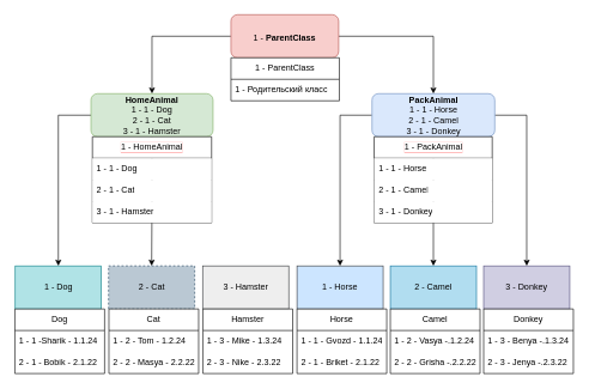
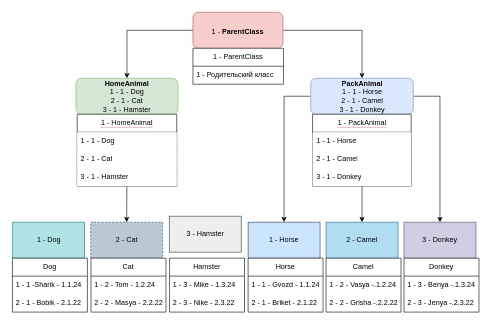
  <mxCell id="0" />
  <mxCell id="1" parent="0" />
  <mxCell id="2" style="edgeStyle=orthogonalEdgeStyle;rounded=0;orthogonalLoop=1;jettySize=auto;html=1;exitX=0;exitY=0.5;exitDx=0;exitDy=0;entryX=0.5;entryY=0;entryDx=0;entryDy=0;" parent="1" source="4" target="7" edge="1"><mxGeometry relative="1" as="geometry" /></mxCell>
  <mxCell id="3" style="edgeStyle=orthogonalEdgeStyle;rounded=0;orthogonalLoop=1;jettySize=auto;html=1;exitX=1;exitY=0.5;exitDx=0;exitDy=0;entryX=0.5;entryY=0;entryDx=0;entryDy=0;" parent="1" source="4" target="11" edge="1"><mxGeometry relative="1" as="geometry" /></mxCell>
  <mxCell id="4" value="1 -&amp;nbsp;&lt;b&gt;ParentClass&lt;/b&gt;&lt;span style=&quot;font-size:12.0pt;line-height:107%;font-family:&amp;quot;Calibri&amp;quot;,sans-serif;&lt;br/&gt;mso-ascii-theme-font:minor-latin;mso-fareast-font-family:IBMPlexSans-Regular;&lt;br/&gt;mso-hansi-theme-font:minor-latin;mso-bidi-theme-font:minor-latin;color:#C00000;&lt;br/&gt;mso-ansi-language:EN-US;mso-fareast-language:EN-US;mso-bidi-language:AR-SA&quot; lang=&quot;EN-US&quot;&gt;&lt;/span&gt;" style="rounded=1;whiteSpace=wrap;html=1;fillColor=#f8cecc;strokeColor=#b85450;" parent="1" vertex="1"><mxGeometry x="321" y="20" width="150" height="60" as="geometry" /></mxCell>
- <mxCell id="5" style="edgeStyle=orthogonalEdgeStyle;rounded=0;orthogonalLoop=1;jettySize=auto;html=1;exitX=0;exitY=0.5;exitDx=0;exitDy=0;entryX=0.5;entryY=0;entryDx=0;entryDy=0;" parent="1" source="7" target="12" edge="1"><mxGeometry relative="1" as="geometry" /></mxCell>
  <mxCell id="6" style="edgeStyle=orthogonalEdgeStyle;rounded=0;orthogonalLoop=1;jettySize=auto;html=1;exitX=0.5;exitY=1;exitDx=0;exitDy=0;entryX=0.5;entryY=0;entryDx=0;entryDy=0;" parent="1" source="7" target="13" edge="1"><mxGeometry relative="1" as="geometry" /></mxCell>
  <mxCell id="7" value="&lt;b&gt;HomeAnimal&lt;/b&gt;&lt;br&gt;1 - 1 - Dog&lt;br&gt;2 - 1 - Cat&lt;br&gt;3 - 1 - Hamster" style="rounded=1;whiteSpace=wrap;html=1;fillColor=#d5e8d4;strokeColor=#82b366;" parent="1" vertex="1"><mxGeometry x="126" y="130" width="170" height="60" as="geometry" /></mxCell>
  <mxCell id="8" style="edgeStyle=orthogonalEdgeStyle;rounded=0;orthogonalLoop=1;jettySize=auto;html=1;exitX=0;exitY=0.5;exitDx=0;exitDy=0;entryX=0.5;entryY=0;entryDx=0;entryDy=0;" parent="1" source="11" target="15" edge="1"><mxGeometry relative="1" as="geometry" /></mxCell>
  <mxCell id="9" style="edgeStyle=orthogonalEdgeStyle;rounded=0;orthogonalLoop=1;jettySize=auto;html=1;exitX=1;exitY=0.5;exitDx=0;exitDy=0;entryX=0.5;entryY=0;entryDx=0;entryDy=0;" parent="1" source="11" target="17" edge="1"><mxGeometry relative="1" as="geometry" /></mxCell>
  <mxCell id="10" style="edgeStyle=orthogonalEdgeStyle;rounded=0;orthogonalLoop=1;jettySize=auto;html=1;exitX=0.5;exitY=1;exitDx=0;exitDy=0;entryX=0.5;entryY=0;entryDx=0;entryDy=0;" parent="1" source="11" target="16" edge="1"><mxGeometry relative="1" as="geometry" /></mxCell>
  <mxCell id="11" value="&lt;b&gt;PackAnimal&lt;/b&gt;&lt;br&gt;1 - 1 - Horse&lt;br&gt;2 - 1 - Camel&lt;br&gt;3 - 1 - Donkey" style="rounded=1;whiteSpace=wrap;html=1;fillColor=#dae8fc;strokeColor=#6c8ebf;" parent="1" vertex="1"><mxGeometry x="517.5" y="130" width="171" height="60" as="geometry" /></mxCell>
  <mxCell id="12" value="1 - Dog" style="rounded=0;whiteSpace=wrap;html=1;fillColor=#b0e3e6;strokeColor=#0e8088;" parent="1" vertex="1"><mxGeometry x="20.5" y="370" width="120" height="60" as="geometry" /></mxCell>
  <mxCell id="13" value="2 - Cat" style="rounded=0;whiteSpace=wrap;html=1;fillColor=#bac8d3;strokeColor=#23445d;dashed=1;" parent="1" vertex="1"><mxGeometry x="150.5" y="370" width="120" height="60" as="geometry" /></mxCell>
- <mxCell id="14" value="3 - Hamster" style="rounded=0;whiteSpace=wrap;html=1;fillColor=#eeeeee;strokeColor=#36393d;" parent="1" vertex="1"><mxGeometry x="281.5" y="370" width="120" height="60" as="geometry" /></mxCell>
+ <mxCell id="14" value="3 - Hamster" style="rounded=0;whiteSpace=wrap;html=1;fillColor=#eeeeee;strokeColor=#36393d;" parent="1" vertex="1"><mxGeometry x="281.5" y="360" width="120" height="60" as="geometry" /></mxCell>
  <mxCell id="15" value="1 - Horse" style="rounded=0;whiteSpace=wrap;html=1;fillColor=#cce5ff;strokeColor=#36393d;" parent="1" vertex="1"><mxGeometry x="413" y="370" width="120" height="60" as="geometry" /></mxCell>
  <mxCell id="16" value="2 - Camel" style="rounded=0;whiteSpace=wrap;html=1;fillColor=#b1ddf0;strokeColor=#10739e;" parent="1" vertex="1"><mxGeometry x="543" y="370" width="120" height="60" as="geometry" /></mxCell>
  <mxCell id="17" value="3 - Donkey" style="rounded=0;whiteSpace=wrap;html=1;fillColor=#d0cee2;strokeColor=#56517e;" parent="1" vertex="1"><mxGeometry x="673" y="370" width="120" height="60" as="geometry" /></mxCell>
  <mxCell id="18" value="&lt;span style=&quot;background-color: rgb(255, 255, 255);&quot;&gt;1 - HomeAnimal&lt;/span&gt;" style="swimlane;fontStyle=0;childLayout=stackLayout;horizontal=1;startSize=30;horizontalStack=0;resizeParent=1;resizeParentMax=0;resizeLast=0;collapsible=1;marginBottom=0;whiteSpace=wrap;html=1;labelBackgroundColor=#FF9999;fillColor=#FFFFFF;" parent="1" vertex="1"><mxGeometry x="128" y="190" width="166" height="120" as="geometry"><mxRectangle x="159.5" y="220" width="110" height="30" as="alternateBounds" /></mxGeometry></mxCell>
  <mxCell id="19" value="1 - 1 - Dog" style="text;strokeColor=none;fillColor=default;align=left;verticalAlign=middle;spacingLeft=4;spacingRight=4;overflow=hidden;points=[[0,0.5],[1,0.5]];portConstraint=eastwest;rotatable=0;whiteSpace=wrap;html=1;" parent="18" vertex="1"><mxGeometry y="30" width="166" height="30" as="geometry" /></mxCell>
  <mxCell id="20" value="2 - 1 - Cat" style="text;strokeColor=none;fillColor=default;align=left;verticalAlign=middle;spacingLeft=4;spacingRight=4;overflow=hidden;points=[[0,0.5],[1,0.5]];portConstraint=eastwest;rotatable=0;whiteSpace=wrap;html=1;" parent="18" vertex="1"><mxGeometry y="60" width="166" height="30" as="geometry" /></mxCell>
  <mxCell id="21" value="3 - 1 - Hamster" style="text;strokeColor=none;fillColor=default;align=left;verticalAlign=middle;spacingLeft=4;spacingRight=4;overflow=hidden;points=[[0,0.5],[1,0.5]];portConstraint=eastwest;rotatable=0;whiteSpace=wrap;html=1;" parent="18" vertex="1"><mxGeometry y="90" width="166" height="30" as="geometry" /></mxCell>
  <mxCell id="22" value="&lt;span style=&quot;background-color: rgb(255, 255, 255);&quot;&gt;1 - PackAnimal&lt;/span&gt;" style="swimlane;fontStyle=0;childLayout=stackLayout;horizontal=1;startSize=30;horizontalStack=0;resizeParent=1;resizeParentMax=0;resizeLast=0;collapsible=1;marginBottom=0;whiteSpace=wrap;html=1;labelBackgroundColor=#FF9999;fillColor=default;" parent="1" vertex="1"><mxGeometry x="520.5" y="190" width="164.5" height="120" as="geometry" /></mxCell>
  <mxCell id="23" value="1 - 1 - Horse" style="text;strokeColor=none;fillColor=default;align=left;verticalAlign=middle;spacingLeft=4;spacingRight=4;overflow=hidden;points=[[0,0.5],[1,0.5]];portConstraint=eastwest;rotatable=0;whiteSpace=wrap;html=1;" parent="22" vertex="1"><mxGeometry y="30" width="164.5" height="30" as="geometry" /></mxCell>
  <mxCell id="24" value="2 - 1 - Camel" style="text;strokeColor=none;fillColor=default;align=left;verticalAlign=middle;spacingLeft=4;spacingRight=4;overflow=hidden;points=[[0,0.5],[1,0.5]];portConstraint=eastwest;rotatable=0;whiteSpace=wrap;html=1;" parent="22" vertex="1"><mxGeometry y="60" width="164.5" height="30" as="geometry" /></mxCell>
  <mxCell id="25" value="3 - 1 - Donkey" style="text;strokeColor=none;fillColor=default;align=left;verticalAlign=middle;spacingLeft=4;spacingRight=4;overflow=hidden;points=[[0,0.5],[1,0.5]];portConstraint=eastwest;rotatable=0;whiteSpace=wrap;html=1;" parent="22" vertex="1"><mxGeometry y="90" width="164.5" height="30" as="geometry" /></mxCell>
  <mxCell id="26" value="Dog" style="swimlane;fontStyle=0;childLayout=stackLayout;horizontal=1;startSize=30;horizontalStack=0;resizeParent=1;resizeParentMax=0;resizeLast=0;collapsible=1;marginBottom=0;whiteSpace=wrap;html=1;labelBackgroundColor=none;fillColor=default;" parent="1" vertex="1"><mxGeometry x="20" y="430" width="125" height="90" as="geometry" /></mxCell>
  <mxCell id="27" value="1 - 1 -Sharik - 1.1.24" style="text;strokeColor=none;fillColor=none;align=left;verticalAlign=middle;spacingLeft=4;spacingRight=4;overflow=hidden;points=[[0,0.5],[1,0.5]];portConstraint=eastwest;rotatable=0;whiteSpace=wrap;html=1;" parent="26" vertex="1"><mxGeometry y="30" width="125" height="30" as="geometry" /></mxCell>
  <mxCell id="28" value="2 - 1 - Bobik - 2.1.22" style="text;strokeColor=none;fillColor=none;align=left;verticalAlign=middle;spacingLeft=4;spacingRight=4;overflow=hidden;points=[[0,0.5],[1,0.5]];portConstraint=eastwest;rotatable=0;whiteSpace=wrap;html=1;" parent="26" vertex="1"><mxGeometry y="60" width="125" height="30" as="geometry" /></mxCell>
  <mxCell id="29" value="Cat" style="swimlane;fontStyle=0;childLayout=stackLayout;horizontal=1;startSize=30;horizontalStack=0;resizeParent=1;resizeParentMax=0;resizeLast=0;collapsible=1;marginBottom=0;whiteSpace=wrap;html=1;labelBackgroundColor=none;fillColor=default;" parent="1" vertex="1"><mxGeometry x="151" y="430" width="125" height="90" as="geometry" /></mxCell>
  <mxCell id="30" value="1 - 2 - Tom - 1.2.24" style="text;strokeColor=none;fillColor=none;align=left;verticalAlign=middle;spacingLeft=4;spacingRight=4;overflow=hidden;points=[[0,0.5],[1,0.5]];portConstraint=eastwest;rotatable=0;whiteSpace=wrap;html=1;" parent="29" vertex="1"><mxGeometry y="30" width="125" height="30" as="geometry" /></mxCell>
  <mxCell id="31" value="2 - 2 - Masya - 2.2.22" style="text;strokeColor=none;fillColor=none;align=left;verticalAlign=middle;spacingLeft=4;spacingRight=4;overflow=hidden;points=[[0,0.5],[1,0.5]];portConstraint=eastwest;rotatable=0;whiteSpace=wrap;html=1;" parent="29" vertex="1"><mxGeometry y="60" width="125" height="30" as="geometry" /></mxCell>
  <mxCell id="32" value="Hamster" style="swimlane;fontStyle=0;childLayout=stackLayout;horizontal=1;startSize=30;horizontalStack=0;resizeParent=1;resizeParentMax=0;resizeLast=0;collapsible=1;marginBottom=0;whiteSpace=wrap;html=1;labelBackgroundColor=none;fillColor=default;" parent="1" vertex="1"><mxGeometry x="282" y="430" width="125" height="90" as="geometry" /></mxCell>
  <mxCell id="33" value="1 - 3 - Mike - 1.3.24" style="text;strokeColor=none;fillColor=none;align=left;verticalAlign=middle;spacingLeft=4;spacingRight=4;overflow=hidden;points=[[0,0.5],[1,0.5]];portConstraint=eastwest;rotatable=0;whiteSpace=wrap;html=1;" parent="32" vertex="1"><mxGeometry y="30" width="125" height="30" as="geometry" /></mxCell>
  <mxCell id="34" value="2 - 3 - Nike - 2.3.22" style="text;strokeColor=none;fillColor=none;align=left;verticalAlign=middle;spacingLeft=4;spacingRight=4;overflow=hidden;points=[[0,0.5],[1,0.5]];portConstraint=eastwest;rotatable=0;whiteSpace=wrap;html=1;" parent="32" vertex="1"><mxGeometry y="60" width="125" height="30" as="geometry" /></mxCell>
  <mxCell id="35" value="Horse" style="swimlane;fontStyle=0;childLayout=stackLayout;horizontal=1;startSize=30;horizontalStack=0;resizeParent=1;resizeParentMax=0;resizeLast=0;collapsible=1;marginBottom=0;whiteSpace=wrap;html=1;labelBackgroundColor=none;fillColor=default;" parent="1" vertex="1"><mxGeometry x="413" y="430" width="125" height="90" as="geometry" /></mxCell>
  <mxCell id="36" value="1 - 1 - Gvozd - 1.1.24" style="text;strokeColor=none;fillColor=none;align=left;verticalAlign=middle;spacingLeft=4;spacingRight=4;overflow=hidden;points=[[0,0.5],[1,0.5]];portConstraint=eastwest;rotatable=0;whiteSpace=wrap;html=1;" parent="35" vertex="1"><mxGeometry y="30" width="125" height="30" as="geometry" /></mxCell>
  <mxCell id="37" value="2 - 1 - Briket - 2.1.22" style="text;strokeColor=none;fillColor=none;align=left;verticalAlign=middle;spacingLeft=4;spacingRight=4;overflow=hidden;points=[[0,0.5],[1,0.5]];portConstraint=eastwest;rotatable=0;whiteSpace=wrap;html=1;" parent="35" vertex="1"><mxGeometry y="60" width="125" height="30" as="geometry" /></mxCell>
  <mxCell id="38" value="Camel" style="swimlane;fontStyle=0;childLayout=stackLayout;horizontal=1;startSize=30;horizontalStack=0;resizeParent=1;resizeParentMax=0;resizeLast=0;collapsible=1;marginBottom=0;whiteSpace=wrap;html=1;labelBackgroundColor=none;fillColor=default;" parent="1" vertex="1"><mxGeometry x="543" y="430" width="125" height="90" as="geometry" /></mxCell>
  <mxCell id="39" value="1 - 2 - Vasya -.1.2.24" style="text;strokeColor=none;fillColor=none;align=left;verticalAlign=middle;spacingLeft=4;spacingRight=4;overflow=hidden;points=[[0,0.5],[1,0.5]];portConstraint=eastwest;rotatable=0;whiteSpace=wrap;html=1;" parent="38" vertex="1"><mxGeometry y="30" width="125" height="30" as="geometry" /></mxCell>
  <mxCell id="40" value="2 - 2 - Grisha -.2.2.22" style="text;strokeColor=none;fillColor=none;align=left;verticalAlign=middle;spacingLeft=4;spacingRight=4;overflow=hidden;points=[[0,0.5],[1,0.5]];portConstraint=eastwest;rotatable=0;whiteSpace=wrap;html=1;" parent="38" vertex="1"><mxGeometry y="60" width="125" height="30" as="geometry" /></mxCell>
  <mxCell id="41" value="Donkey" style="swimlane;fontStyle=0;childLayout=stackLayout;horizontal=1;startSize=30;horizontalStack=0;resizeParent=1;resizeParentMax=0;resizeLast=0;collapsible=1;marginBottom=0;whiteSpace=wrap;html=1;labelBackgroundColor=none;fillColor=default;" parent="1" vertex="1"><mxGeometry x="673" y="430" width="125" height="90" as="geometry" /></mxCell>
  <mxCell id="42" value="1 - 3 - Benya -.1.3.24" style="text;strokeColor=none;fillColor=none;align=left;verticalAlign=middle;spacingLeft=4;spacingRight=4;overflow=hidden;points=[[0,0.5],[1,0.5]];portConstraint=eastwest;rotatable=0;whiteSpace=wrap;html=1;" parent="41" vertex="1"><mxGeometry y="30" width="125" height="30" as="geometry" /></mxCell>
  <mxCell id="43" value="2 - 3 - Jenya -.2.3.22" style="text;strokeColor=none;fillColor=none;align=left;verticalAlign=middle;spacingLeft=4;spacingRight=4;overflow=hidden;points=[[0,0.5],[1,0.5]];portConstraint=eastwest;rotatable=0;whiteSpace=wrap;html=1;" parent="41" vertex="1"><mxGeometry y="60" width="125" height="30" as="geometry" /></mxCell>
  <mxCell id="44" value="1 - ParentClass" style="swimlane;fontStyle=0;childLayout=stackLayout;horizontal=1;startSize=30;horizontalStack=0;resizeParent=1;resizeParentMax=0;resizeLast=0;collapsible=1;marginBottom=0;whiteSpace=wrap;html=1;" parent="1" vertex="1"><mxGeometry x="321" y="80" width="151" height="60" as="geometry" /></mxCell>
  <mxCell id="45" value="1 - Родительский класс" style="text;strokeColor=none;fillColor=none;align=left;verticalAlign=middle;spacingLeft=4;spacingRight=4;overflow=hidden;points=[[0,0.5],[1,0.5]];portConstraint=eastwest;rotatable=0;whiteSpace=wrap;html=1;" parent="44" vertex="1"><mxGeometry y="30" width="151" height="30" as="geometry" /></mxCell>
